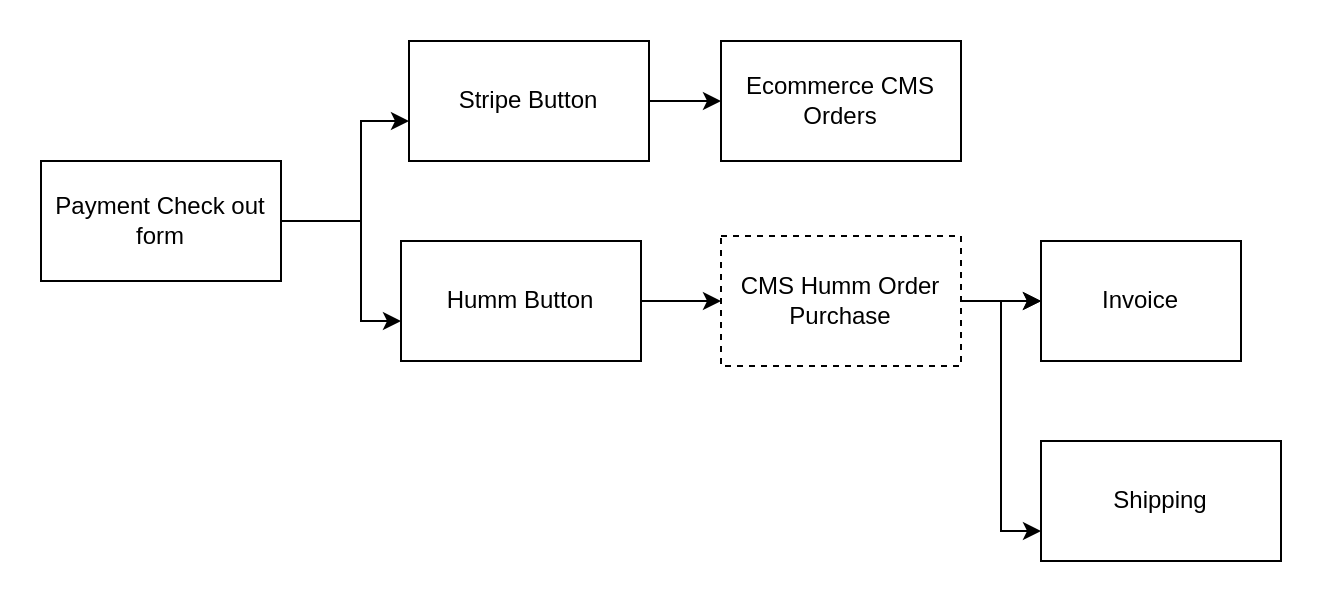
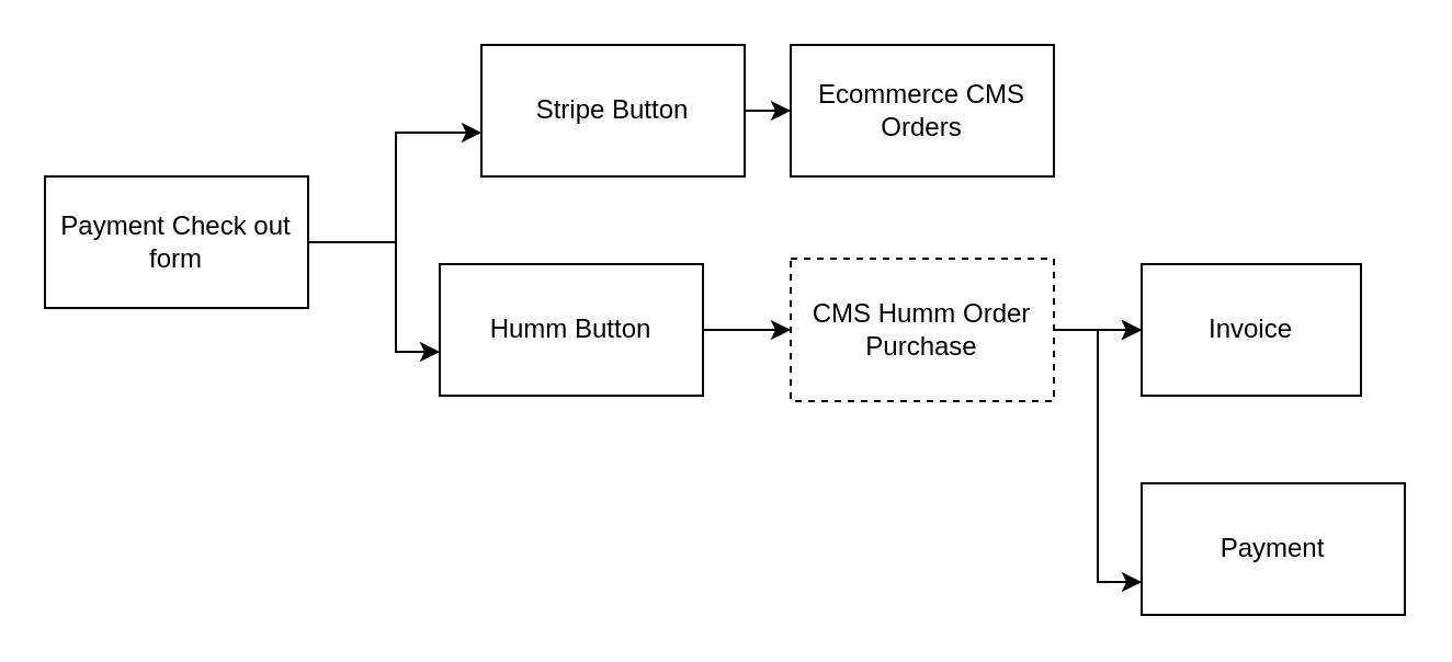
  <mxCell id="0" />
  <mxCell id="1" parent="0" />
  <mxCell id="2" value="" style="edgeStyle=orthogonalEdgeStyle;rounded=0;orthogonalLoop=1;jettySize=auto;html=1;" edge="1" parent="1" source="4" target="6"><mxGeometry relative="1" as="geometry"><Array as="points"><mxPoint x="180" y="110" /><mxPoint x="180" y="60" /></Array></mxGeometry></mxCell>
  <mxCell id="3" value="" style="edgeStyle=orthogonalEdgeStyle;rounded=0;orthogonalLoop=1;jettySize=auto;html=1;" edge="1" parent="1" source="4" target="8"><mxGeometry relative="1" as="geometry"><Array as="points"><mxPoint x="180" y="110" /><mxPoint x="180" y="160" /></Array></mxGeometry></mxCell>
  <mxCell id="4" value="Payment Check out form" style="rounded=0;whiteSpace=wrap;html=1;" vertex="1" parent="1"><mxGeometry x="20" y="80" width="120" height="60" as="geometry" /></mxCell>
  <mxCell id="5" value="" style="edgeStyle=orthogonalEdgeStyle;rounded=0;orthogonalLoop=1;jettySize=auto;html=1;" edge="1" parent="1" source="6" target="9"><mxGeometry relative="1" as="geometry" /></mxCell>
- <mxCell id="6" value="Stripe Button" style="rounded=0;whiteSpace=wrap;html=1;" vertex="1" parent="1"><mxGeometry x="204" y="20" width="120" height="60" as="geometry" /></mxCell>
+ <mxCell id="6" value="Stripe Button" style="rounded=0;whiteSpace=wrap;html=1;" vertex="1" parent="1"><mxGeometry x="219" y="20" width="120" height="60" as="geometry" /></mxCell>
  <mxCell id="7" value="" style="edgeStyle=orthogonalEdgeStyle;rounded=0;orthogonalLoop=1;jettySize=auto;html=1;" edge="1" parent="1" source="8" target="12"><mxGeometry relative="1" as="geometry" /></mxCell>
  <mxCell id="8" value="Humm Button" style="rounded=0;whiteSpace=wrap;html=1;" vertex="1" parent="1"><mxGeometry x="200" y="120" width="120" height="60" as="geometry" /></mxCell>
  <mxCell id="9" value="Ecommerce CMS Orders" style="rounded=0;whiteSpace=wrap;html=1;" vertex="1" parent="1"><mxGeometry x="360" y="20" width="120" height="60" as="geometry" /></mxCell>
  <mxCell id="10" value="" style="edgeStyle=orthogonalEdgeStyle;rounded=0;orthogonalLoop=1;jettySize=auto;html=1;" edge="1" parent="1" source="12" target="15"><mxGeometry relative="1" as="geometry" /></mxCell>
  <mxCell id="11" style="edgeStyle=orthogonalEdgeStyle;rounded=0;orthogonalLoop=1;jettySize=auto;html=1;entryX=0;entryY=0.75;entryDx=0;entryDy=0;" edge="1" parent="1" source="12" target="13"><mxGeometry relative="1" as="geometry" /></mxCell>
  <mxCell id="12" value="CMS Humm Order Purchase" style="rounded=0;whiteSpace=wrap;html=1;dashed=1;" vertex="1" parent="1"><mxGeometry x="360" y="117.5" width="120" height="65" as="geometry" /></mxCell>
- <mxCell id="13" value="Shipping" style="rounded=0;whiteSpace=wrap;html=1;" vertex="1" parent="1"><mxGeometry x="520" y="220" width="120" height="60" as="geometry" /></mxCell>
+ <mxCell id="13" value="Payment" style="rounded=0;whiteSpace=wrap;html=1;" vertex="1" parent="1"><mxGeometry x="520" y="220" width="120" height="60" as="geometry" /></mxCell>
  <mxCell id="14" value="" style="edgeStyle=orthogonalEdgeStyle;rounded=0;orthogonalLoop=1;jettySize=auto;html=1;" edge="1" parent="1" source="12" target="15"><mxGeometry relative="1" as="geometry"><mxPoint x="480" y="150" as="sourcePoint" /><mxPoint x="580" y="200" as="targetPoint" /></mxGeometry></mxCell>
  <mxCell id="15" value="Invoice" style="rounded=0;whiteSpace=wrap;html=1;" vertex="1" parent="1"><mxGeometry x="520" y="120" width="100" height="60" as="geometry" /></mxCell>
